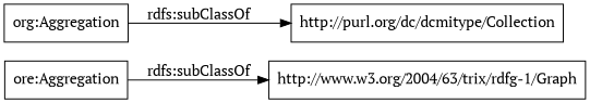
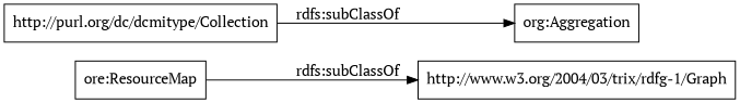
  digraph {
    fontname="PT Serif"
    rankdir=LR
    node [color=black fontname="PT Serif" shape=rectangle]
    edge [fontname="PT Serif"]
-   "ore:ResourceMap" [label="ore:Aggregation"]
-   "http://www.w3.org/2004/03/trix/rdfg-1/Graph" [label="http://www.w3.org/2004/63/trix/rdfg-1/Graph"]
+   "ore:ResourceMap"
+   "http://www.w3.org/2004/03/trix/rdfg-1/Graph"
    n3 [label="org:Aggregation"]
    "http://purl.org/dc/dcmitype/Collection"
    "ore:ResourceMap" -> "http://www.w3.org/2004/03/trix/rdfg-1/Graph" [label="rdfs:subClassOf"]
-   n3 -> "http://purl.org/dc/dcmitype/Collection" [label="rdfs:subClassOf"]
+   "http://purl.org/dc/dcmitype/Collection" -> n3 [label="rdfs:subClassOf"]
  }
